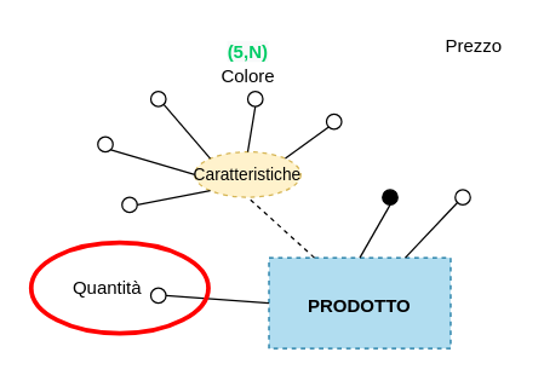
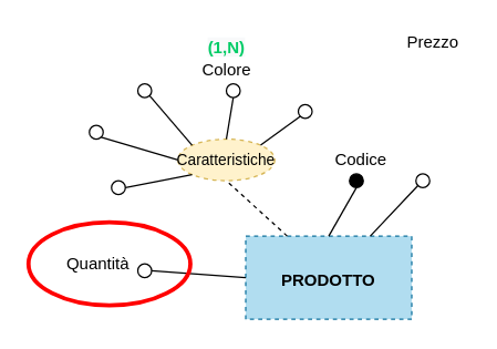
  <mxCell id="0" />
  <mxCell id="1" parent="0" />
  <mxCell id="2" value="&lt;b&gt;&lt;font style=&quot;font-size: 12px&quot;&gt;PRODOTTO&lt;/font&gt;&lt;/b&gt;" style="whiteSpace=wrap;html=1;align=center;fontSize=15;fillColor=#b1ddf0;strokeColor=#10739e;dashed=1;" parent="1" vertex="1"><mxGeometry x="177" y="170" width="120" height="60" as="geometry" /></mxCell>
  <mxCell id="3" value="" style="ellipse;whiteSpace=wrap;html=1;align=center;fontSize=15;fillColor=#FFFFFF;" parent="1" vertex="1"><mxGeometry x="300" y="125" width="10" height="10" as="geometry" /></mxCell>
  <mxCell id="4" value="Prezzo" style="text;html=1;align=center;verticalAlign=middle;resizable=0;points=[];autosize=1;" parent="1" vertex="1"><mxGeometry x="287" y="20" width="50" height="20" as="geometry" /></mxCell>
+ <mxCell id="5" value="Codice" style="text;html=1;align=center;verticalAlign=middle;resizable=0;points=[];autosize=1;" parent="1" vertex="1"><mxGeometry x="235" y="105" width="50" height="20" as="geometry" /></mxCell>
  <mxCell id="6" value="" style="endArrow=none;html=1;rounded=0;exitX=0.25;exitY=0;exitDx=0;exitDy=0;entryX=0.5;entryY=1;entryDx=0;entryDy=0;dashed=1;" parent="1" source="2" target="14" edge="1"><mxGeometry relative="1" as="geometry"><mxPoint x="177" y="110" as="sourcePoint" /><mxPoint x="172" y="135" as="targetPoint" /></mxGeometry></mxCell>
  <mxCell id="7" value="" style="endArrow=none;html=1;rounded=0;exitX=0.75;exitY=0;exitDx=0;exitDy=0;entryX=0;entryY=1;entryDx=0;entryDy=0;" parent="1" source="2" target="3" edge="1"><mxGeometry relative="1" as="geometry"><mxPoint x="270" y="45" as="sourcePoint" /><mxPoint x="430" y="45" as="targetPoint" /></mxGeometry></mxCell>
  <mxCell id="8" value="" style="ellipse;whiteSpace=wrap;html=1;align=center;fontSize=15;fillColor=#000000;" parent="1" vertex="1"><mxGeometry x="252" y="125" width="10" height="10" as="geometry" /></mxCell>
  <mxCell id="9" value="" style="endArrow=none;html=1;rounded=0;exitX=0.5;exitY=0;exitDx=0;exitDy=0;entryX=0.5;entryY=1;entryDx=0;entryDy=0;" parent="1" source="2" target="8" edge="1"><mxGeometry relative="1" as="geometry"><mxPoint x="255" y="165" as="sourcePoint" /><mxPoint x="410" y="70" as="targetPoint" /></mxGeometry></mxCell>
  <mxCell id="10" value="" style="ellipse;whiteSpace=wrap;html=1;align=center;fontSize=15;fillColor=#FFFFFF;" parent="1" vertex="1"><mxGeometry x="99" y="190" width="10" height="10" as="geometry" /></mxCell>
  <mxCell id="11" value="" style="endArrow=none;html=1;rounded=0;exitX=0;exitY=0.5;exitDx=0;exitDy=0;entryX=1;entryY=0.5;entryDx=0;entryDy=0;" parent="1" source="2" target="10" edge="1"><mxGeometry relative="1" as="geometry"><mxPoint x="180" y="140" as="sourcePoint" /><mxPoint x="340" y="140" as="targetPoint" /></mxGeometry></mxCell>
  <mxCell id="12" value="Quantità" style="text;html=1;align=center;verticalAlign=middle;resizable=0;points=[];autosize=1;" parent="1" vertex="1"><mxGeometry x="40" y="180" width="60" height="20" as="geometry" /></mxCell>
  <mxCell id="13" value="" style="ellipse;whiteSpace=wrap;html=1;align=center;fillColor=none;strokeColor=#FF0000;strokeWidth=3;" parent="1" vertex="1"><mxGeometry x="20" y="160" width="117" height="60" as="geometry" /></mxCell>
  <mxCell id="14" value="&lt;font style=&quot;font-size: 11px&quot;&gt;Caratteristiche&lt;/font&gt;" style="ellipse;whiteSpace=wrap;html=1;align=center;fontSize=12;fillColor=#fff2cc;strokeColor=#d6b656;dashed=1;" vertex="1" parent="1"><mxGeometry x="128" y="100" width="70" height="30" as="geometry" /></mxCell>
  <mxCell id="15" value="" style="ellipse;whiteSpace=wrap;html=1;align=center;fontSize=15;fillColor=#FFFFFF;" vertex="1" parent="1"><mxGeometry x="80" y="130" width="10" height="10" as="geometry" /></mxCell>
  <mxCell id="16" value="Colore" style="text;html=1;align=center;verticalAlign=middle;resizable=0;points=[];autosize=1;" vertex="1" parent="1"><mxGeometry x="138" y="40" width="50" height="20" as="geometry" /></mxCell>
  <mxCell id="17" value="" style="ellipse;whiteSpace=wrap;html=1;align=center;fontSize=15;fillColor=#FFFFFF;" vertex="1" parent="1"><mxGeometry x="64" y="90" width="10" height="10" as="geometry" /></mxCell>
  <mxCell id="18" value="" style="ellipse;whiteSpace=wrap;html=1;align=center;fontSize=15;fillColor=#FFFFFF;" vertex="1" parent="1"><mxGeometry x="163" y="60" width="10" height="10" as="geometry" /></mxCell>
  <mxCell id="19" value="" style="ellipse;whiteSpace=wrap;html=1;align=center;fontSize=15;fillColor=#FFFFFF;" vertex="1" parent="1"><mxGeometry x="215" y="75" width="10" height="10" as="geometry" /></mxCell>
  <mxCell id="20" value="" style="endArrow=none;html=1;rounded=0;exitX=1;exitY=0;exitDx=0;exitDy=0;entryX=0;entryY=1;entryDx=0;entryDy=0;" edge="1" parent="1" source="14" target="19"><mxGeometry relative="1" as="geometry"><mxPoint x="145" y="125" as="sourcePoint" /><mxPoint x="305" y="125" as="targetPoint" /></mxGeometry></mxCell>
  <mxCell id="21" value="" style="endArrow=none;html=1;rounded=0;exitX=0.5;exitY=0;exitDx=0;exitDy=0;entryX=0.5;entryY=1;entryDx=0;entryDy=0;" edge="1" parent="1" source="14" target="18"><mxGeometry relative="1" as="geometry"><mxPoint x="145" y="125" as="sourcePoint" /><mxPoint x="305" y="125" as="targetPoint" /></mxGeometry></mxCell>
  <mxCell id="22" value="" style="endArrow=none;html=1;rounded=0;exitX=0;exitY=0.5;exitDx=0;exitDy=0;entryX=1;entryY=1;entryDx=0;entryDy=0;" edge="1" parent="1" source="14" target="17"><mxGeometry relative="1" as="geometry"><mxPoint x="145" y="125" as="sourcePoint" /><mxPoint x="91" y="95" as="targetPoint" /></mxGeometry></mxCell>
  <mxCell id="23" value="" style="endArrow=none;html=1;rounded=0;entryX=0;entryY=1;entryDx=0;entryDy=0;exitX=1;exitY=0.5;exitDx=0;exitDy=0;" edge="1" parent="1" source="15" target="14"><mxGeometry relative="1" as="geometry"><mxPoint x="101" y="126" as="sourcePoint" /><mxPoint x="115" y="100" as="targetPoint" /></mxGeometry></mxCell>
- <mxCell id="24" value="&lt;b style=&quot;color: rgb(0, 204, 102); font-family: helvetica; font-size: 12px; font-style: normal; letter-spacing: normal; text-align: center; text-indent: 0px; text-transform: none; word-spacing: 0px; background-color: rgb(248, 249, 250);&quot;&gt;(5,N)&lt;/b&gt;" style="text;whiteSpace=wrap;html=1;" vertex="1" parent="1"><mxGeometry x="148" y="20" width="50" height="30" as="geometry" /></mxCell>
+ <mxCell id="24" value="&lt;b style=&quot;color: rgb(0, 204, 102); font-family: helvetica; font-size: 12px; font-style: normal; letter-spacing: normal; text-align: center; text-indent: 0px; text-transform: none; word-spacing: 0px; background-color: rgb(248, 249, 250);&quot;&gt;(1,N)&lt;/b&gt;" style="text;whiteSpace=wrap;html=1;" vertex="1" parent="1"><mxGeometry x="148" y="20" width="50" height="30" as="geometry" /></mxCell>
  <mxCell id="25" value="" style="ellipse;whiteSpace=wrap;html=1;align=center;fontSize=15;fillColor=#FFFFFF;" vertex="1" parent="1"><mxGeometry x="99" y="60" width="10" height="10" as="geometry" /></mxCell>
  <mxCell id="26" value="" style="endArrow=none;html=1;rounded=0;exitX=0;exitY=0;exitDx=0;exitDy=0;entryX=1;entryY=1;entryDx=0;entryDy=0;" edge="1" parent="1" source="14" target="25"><mxGeometry relative="1" as="geometry"><mxPoint x="211" y="245" as="sourcePoint" /><mxPoint x="131" y="75" as="targetPoint" /></mxGeometry></mxCell>
